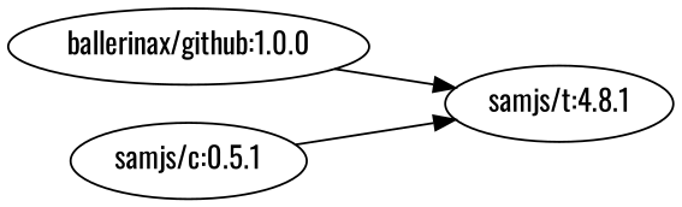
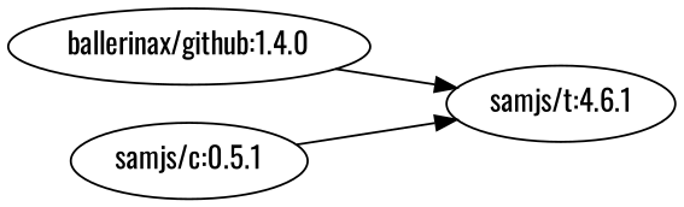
  digraph {
    fontname=Oswald
    rankdir=LR
    node [fontname=Oswald]
    edge [fontname=Oswald]
-   "ballerinax/github:1.0.0"
-   "samjs/t:4.6.1" [label="samjs/t:4.8.1"]
+   "ballerinax/github:1.0.0" [label="ballerinax/github:1.4.0"]
+   "samjs/t:4.6.1"
    "samjs/c:0.5.1"
    "ballerinax/github:1.0.0" -> "samjs/t:4.6.1"
    "samjs/c:0.5.1" -> "samjs/t:4.6.1"
  }
